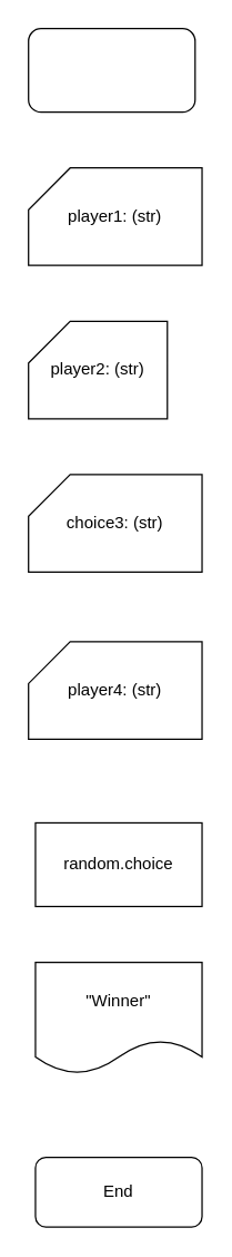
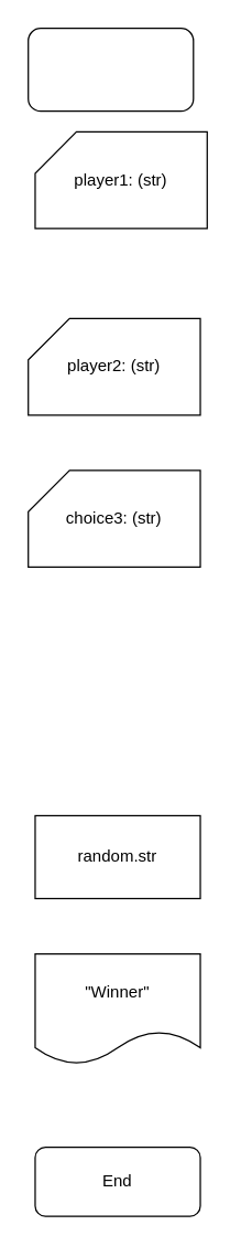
  <mxCell id="0" />
  <mxCell id="1" parent="0" />
  <mxCell id="2" value="" style="rounded=1;whiteSpace=wrap;html=1;" vertex="1" parent="1"><mxGeometry x="20" y="20" width="120" height="60" as="geometry" /></mxCell>
- <mxCell id="3" value="player1: (str)" style="shape=card;whiteSpace=wrap;html=1;" vertex="1" parent="1"><mxGeometry x="20" y="120" width="125" height="70" as="geometry" /></mxCell>
- <mxCell id="4" value="player2: (str)" style="shape=card;whiteSpace=wrap;html=1;" vertex="1" parent="1"><mxGeometry x="20" y="230" width="100" height="70" as="geometry" /></mxCell>
+ <mxCell id="3" value="player1: (str)" style="shape=card;whiteSpace=wrap;html=1;" vertex="1" parent="1"><mxGeometry x="25" y="95" width="125" height="70" as="geometry" /></mxCell>
+ <mxCell id="4" value="player2: (str)" style="shape=card;whiteSpace=wrap;html=1;" vertex="1" parent="1"><mxGeometry x="20" y="230" width="125" height="70" as="geometry" /></mxCell>
  <mxCell id="5" value="choice3: (str)" style="shape=card;whiteSpace=wrap;html=1;" vertex="1" parent="1"><mxGeometry x="20" y="340" width="125" height="70" as="geometry" /></mxCell>
- <mxCell id="6" value="player4: (str)" style="shape=card;whiteSpace=wrap;html=1;" vertex="1" parent="1"><mxGeometry x="20" y="460" width="125" height="70" as="geometry" /></mxCell>
- <mxCell id="7" value="random.choice" style="rounded=0;whiteSpace=wrap;html=1;" vertex="1" parent="1"><mxGeometry x="25" y="590" width="120" height="60" as="geometry" /></mxCell>
+ <mxCell id="7" value="random.str" style="rounded=0;whiteSpace=wrap;html=1;" vertex="1" parent="1"><mxGeometry x="25" y="590" width="120" height="60" as="geometry" /></mxCell>
  <mxCell id="8" value="&quot;Winner&quot;" style="shape=document;whiteSpace=wrap;html=1;boundedLbl=1;" vertex="1" parent="1"><mxGeometry x="25" y="690" width="120" height="80" as="geometry" /></mxCell>
  <mxCell id="9" value="End" style="rounded=1;whiteSpace=wrap;html=1;" vertex="1" parent="1"><mxGeometry x="25" y="830" width="120" height="50" as="geometry" /></mxCell>
